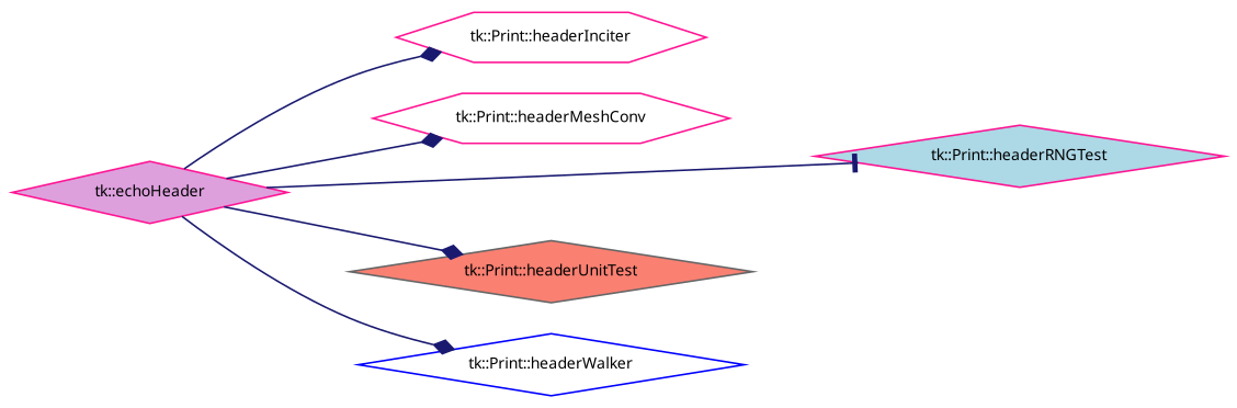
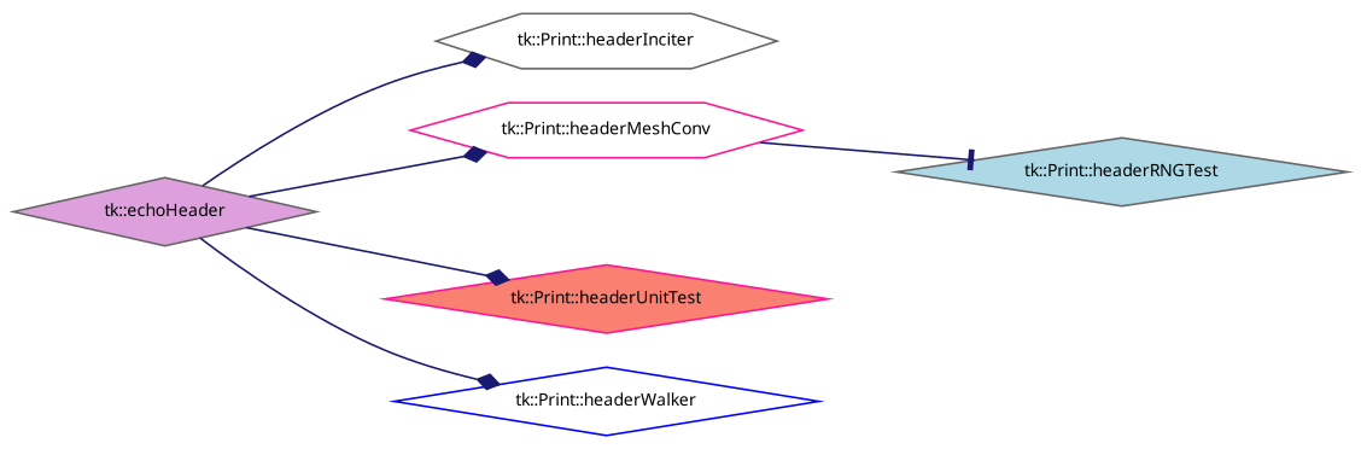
  digraph {
    fontname="Noto Sans"
    rankdir=LR
    node [color=gray40 fillcolor=white fontname="Noto Sans" fontsize=9 shape=diamond style=filled]
    edge [arrowhead=diamond color=midnightblue fontname="Noto Sans" fontsize=9 labelfontname="sans-serif" labelfontsize=9 style=solid]
-   n1 [color=deeppink fillcolor=plum fontcolor=black height=0.2 label="tk::echoHeader" width=0.4]
-   n2 [color=deeppink height=0.2 label="tk::Print::headerInciter" shape=hexagon width=0.4]
+   n1 [fillcolor=plum fontcolor=black height=0.2 label="tk::echoHeader" width=0.4]
+   n2 [height=0.2 label="tk::Print::headerInciter" shape=hexagon width=0.4]
    n3 [color=deeppink height=0.2 label="tk::Print::headerMeshConv" shape=hexagon width=0.4]
-   n4 [color=deeppink fillcolor=lightblue height=0.2 label="tk::Print::headerRNGTest" width=0.4]
-   n5 [fillcolor=salmon height=0.2 label="tk::Print::headerUnitTest" width=0.4]
+   n4 [fillcolor=lightblue height=0.2 label="tk::Print::headerRNGTest" width=0.4]
+   n5 [color=deeppink fillcolor=salmon height=0.2 label="tk::Print::headerUnitTest" width=0.4]
    n6 [color=blue height=0.2 label="tk::Print::headerWalker" width=0.4]
    n1 -> n2
    n1 -> n3
-   n1 -> n4 [arrowhead=tee]
+   n3 -> n4 [arrowhead=tee]
    n1 -> n5
    n1 -> n6
  }
